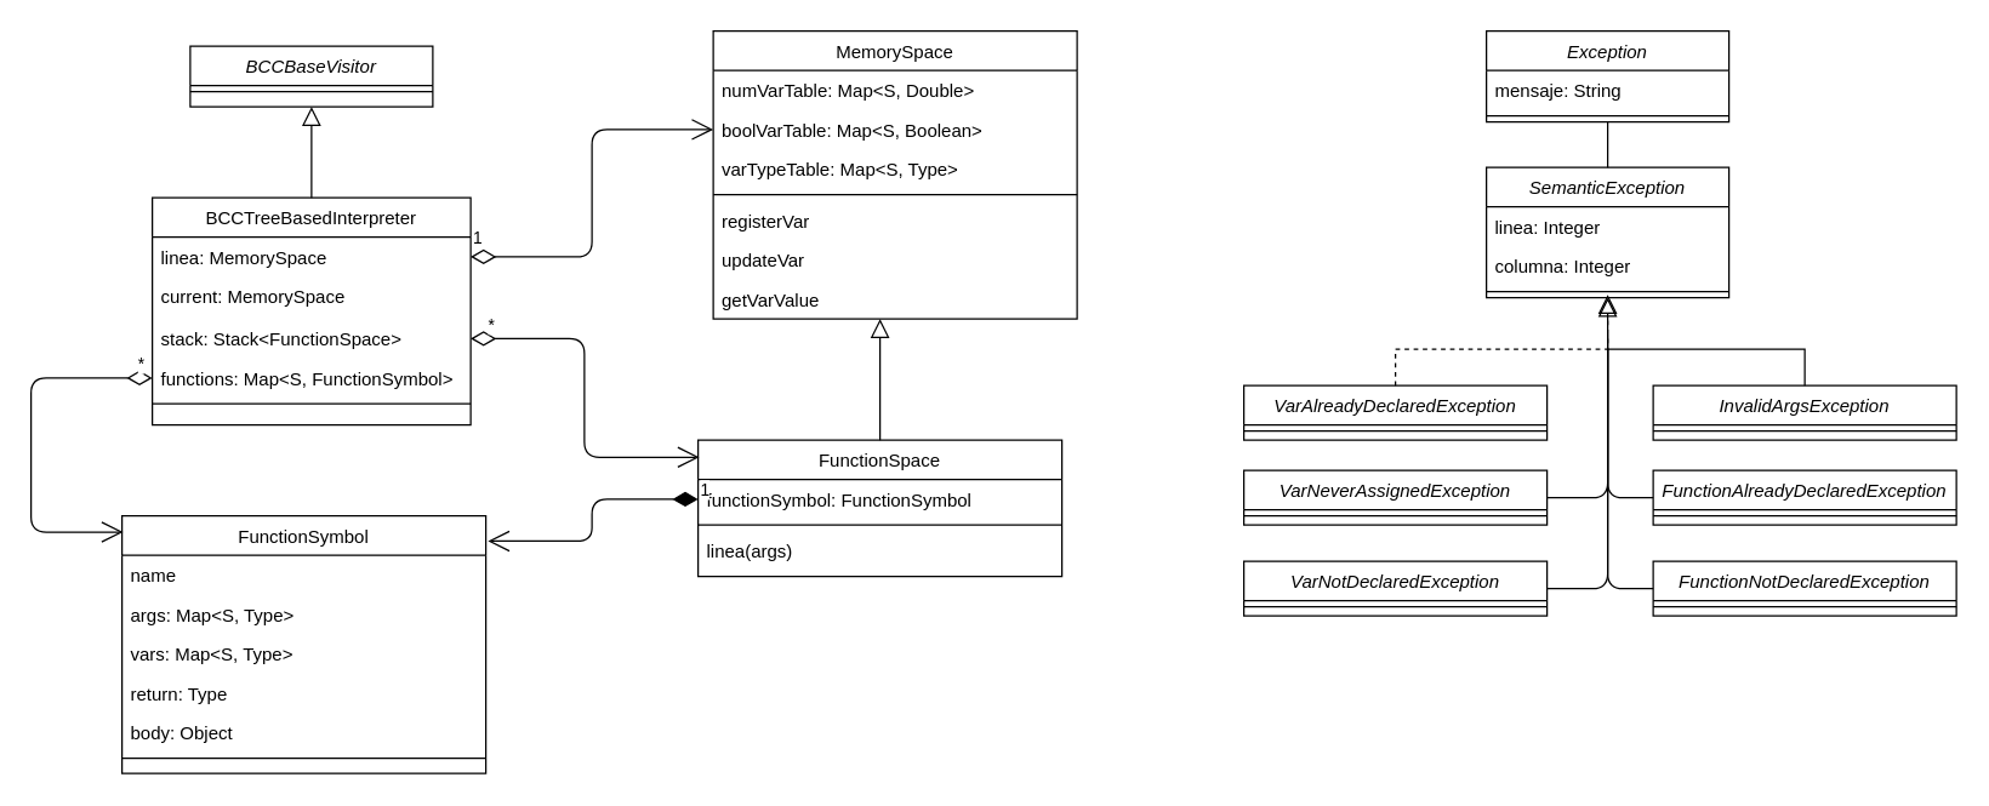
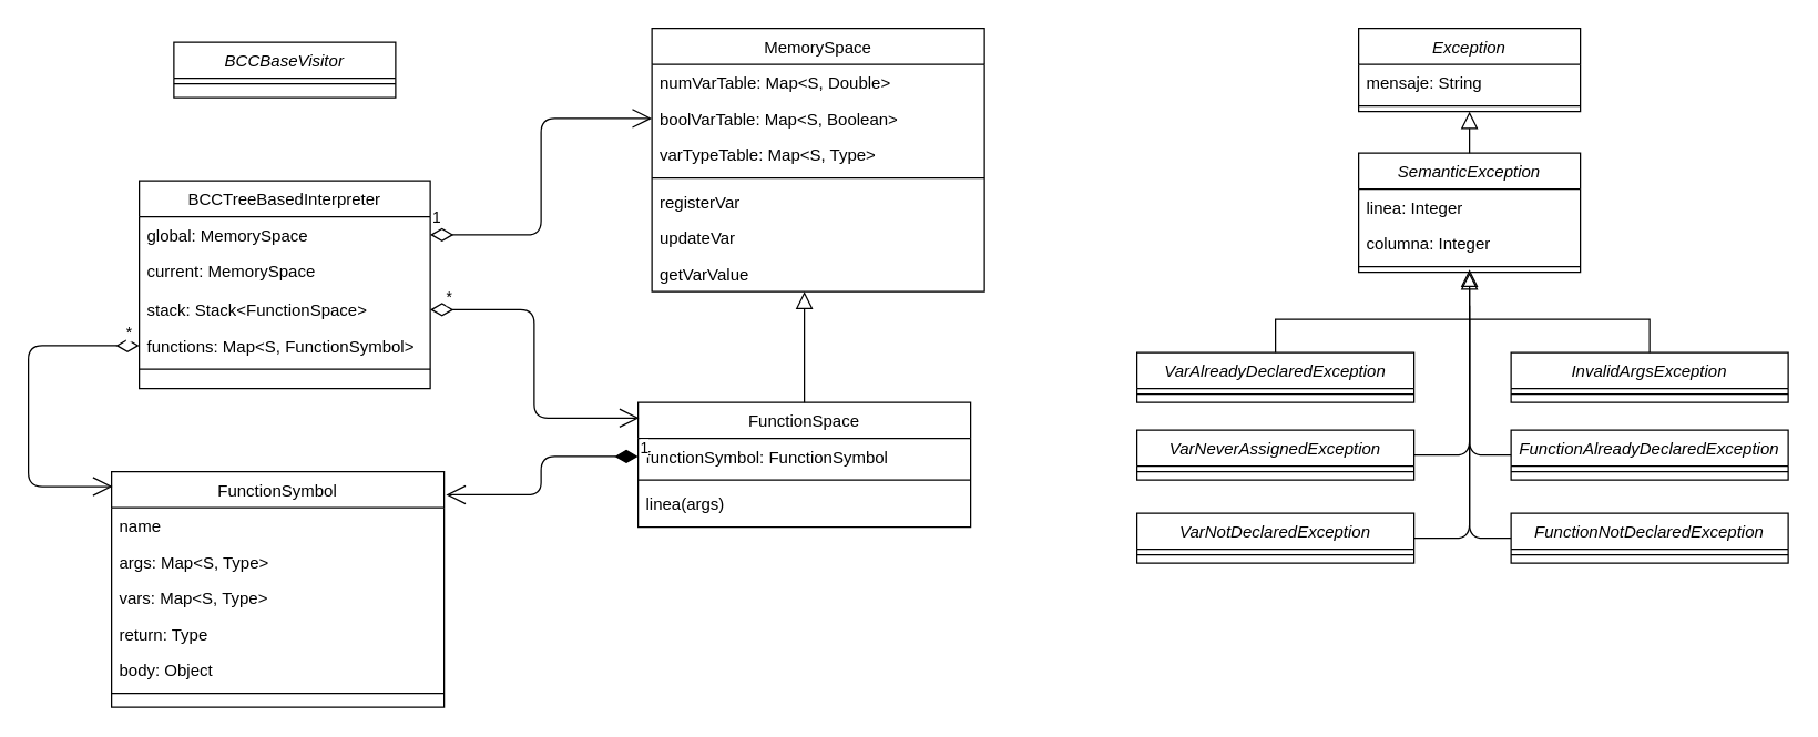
  <mxCell id="0" />
  <mxCell id="1" parent="0" />
  <mxCell id="2" value="BCCBaseVisitor" style="swimlane;fontStyle=2;align=center;verticalAlign=top;childLayout=stackLayout;horizontal=1;startSize=26;horizontalStack=0;resizeParent=1;resizeLast=0;collapsible=1;marginBottom=0;rounded=0;shadow=0;strokeWidth=1;" parent="1" vertex="1"><mxGeometry x="125" y="30" width="160" height="40" as="geometry"><mxRectangle x="230" y="140" width="160" height="26" as="alternateBounds" /></mxGeometry></mxCell>
  <mxCell id="3" value="" style="line;html=1;strokeWidth=1;align=left;verticalAlign=middle;spacingTop=-1;spacingLeft=3;spacingRight=3;rotatable=0;labelPosition=right;points=[];portConstraint=eastwest;" parent="2" vertex="1"><mxGeometry y="26" width="160" height="8" as="geometry" /></mxCell>
  <mxCell id="4" value="BCCTreeBasedInterpreter" style="swimlane;fontStyle=0;align=center;verticalAlign=top;childLayout=stackLayout;horizontal=1;startSize=26;horizontalStack=0;resizeParent=1;resizeLast=0;collapsible=1;marginBottom=0;rounded=0;shadow=0;strokeWidth=1;" parent="1" vertex="1"><mxGeometry x="100" y="130" width="210" height="150" as="geometry"><mxRectangle x="130" y="380" width="160" height="26" as="alternateBounds" /></mxGeometry></mxCell>
- <mxCell id="5" value="linea: MemorySpace" style="text;align=left;verticalAlign=top;spacingLeft=4;spacingRight=4;overflow=hidden;rotatable=0;points=[[0,0.5],[1,0.5]];portConstraint=eastwest;" parent="4" vertex="1"><mxGeometry y="26" width="210" height="26" as="geometry" /></mxCell>
+ <mxCell id="5" value="global: MemorySpace" style="text;align=left;verticalAlign=top;spacingLeft=4;spacingRight=4;overflow=hidden;rotatable=0;points=[[0,0.5],[1,0.5]];portConstraint=eastwest;" parent="4" vertex="1"><mxGeometry y="26" width="210" height="26" as="geometry" /></mxCell>
  <mxCell id="6" value="current: MemorySpace" style="text;align=left;verticalAlign=top;spacingLeft=4;spacingRight=4;overflow=hidden;rotatable=0;points=[[0,0.5],[1,0.5]];portConstraint=eastwest;rounded=0;shadow=0;html=0;" parent="4" vertex="1"><mxGeometry y="52" width="210" height="28" as="geometry" /></mxCell>
  <mxCell id="7" value="stack: Stack&lt;FunctionSpace&gt;" style="text;align=left;verticalAlign=top;spacingLeft=4;spacingRight=4;overflow=hidden;rotatable=0;points=[[0,0.5],[1,0.5]];portConstraint=eastwest;" vertex="1" parent="4"><mxGeometry y="80" width="210" height="26" as="geometry" /></mxCell>
  <mxCell id="8" value="functions: Map&lt;S, FunctionSymbol&gt;" style="text;align=left;verticalAlign=top;spacingLeft=4;spacingRight=4;overflow=hidden;rotatable=0;points=[[0,0.5],[1,0.5]];portConstraint=eastwest;" vertex="1" parent="4"><mxGeometry y="106" width="210" height="26" as="geometry" /></mxCell>
  <mxCell id="9" value="" style="line;html=1;strokeWidth=1;align=left;verticalAlign=middle;spacingTop=-1;spacingLeft=3;spacingRight=3;rotatable=0;labelPosition=right;points=[];portConstraint=eastwest;" parent="4" vertex="1"><mxGeometry y="132" width="210" height="8" as="geometry" /></mxCell>
- <mxCell id="10" value="" style="endArrow=block;endSize=10;endFill=0;shadow=0;strokeWidth=1;rounded=0;edgeStyle=elbowEdgeStyle;elbow=vertical;" parent="1" source="4" target="2" edge="1"><mxGeometry width="160" relative="1" as="geometry"><mxPoint x="100" y="113" as="sourcePoint" /><mxPoint x="100" y="113" as="targetPoint" /></mxGeometry></mxCell>
  <mxCell id="11" value="MemorySpace" style="swimlane;fontStyle=0;align=center;verticalAlign=top;childLayout=stackLayout;horizontal=1;startSize=26;horizontalStack=0;resizeParent=1;resizeLast=0;collapsible=1;marginBottom=0;rounded=0;shadow=0;strokeWidth=1;" parent="1" vertex="1"><mxGeometry x="470" y="20" width="240" height="190" as="geometry"><mxRectangle x="550" y="140" width="160" height="26" as="alternateBounds" /></mxGeometry></mxCell>
  <mxCell id="12" value="numVarTable: Map&lt;S, Double&gt;" style="text;align=left;verticalAlign=top;spacingLeft=4;spacingRight=4;overflow=hidden;rotatable=0;points=[[0,0.5],[1,0.5]];portConstraint=eastwest;" parent="11" vertex="1"><mxGeometry y="26" width="240" height="26" as="geometry" /></mxCell>
  <mxCell id="13" value="boolVarTable: Map&lt;S, Boolean&gt;" style="text;align=left;verticalAlign=top;spacingLeft=4;spacingRight=4;overflow=hidden;rotatable=0;points=[[0,0.5],[1,0.5]];portConstraint=eastwest;rounded=0;shadow=0;html=0;" parent="11" vertex="1"><mxGeometry y="52" width="240" height="26" as="geometry" /></mxCell>
  <mxCell id="14" value="varTypeTable: Map&lt;S, Type&gt;" style="text;align=left;verticalAlign=top;spacingLeft=4;spacingRight=4;overflow=hidden;rotatable=0;points=[[0,0.5],[1,0.5]];portConstraint=eastwest;rounded=0;shadow=0;html=0;" parent="11" vertex="1"><mxGeometry y="78" width="240" height="26" as="geometry" /></mxCell>
  <mxCell id="15" value="" style="line;html=1;strokeWidth=1;align=left;verticalAlign=middle;spacingTop=-1;spacingLeft=3;spacingRight=3;rotatable=0;labelPosition=right;points=[];portConstraint=eastwest;" parent="11" vertex="1"><mxGeometry y="104" width="240" height="8" as="geometry" /></mxCell>
  <mxCell id="16" value="registerVar" style="text;align=left;verticalAlign=top;spacingLeft=4;spacingRight=4;overflow=hidden;rotatable=0;points=[[0,0.5],[1,0.5]];portConstraint=eastwest;" parent="11" vertex="1"><mxGeometry y="112" width="240" height="26" as="geometry" /></mxCell>
  <mxCell id="17" value="updateVar" style="text;align=left;verticalAlign=top;spacingLeft=4;spacingRight=4;overflow=hidden;rotatable=0;points=[[0,0.5],[1,0.5]];portConstraint=eastwest;" parent="11" vertex="1"><mxGeometry y="138" width="240" height="26" as="geometry" /></mxCell>
  <mxCell id="18" value="getVarValue" style="text;align=left;verticalAlign=top;spacingLeft=4;spacingRight=4;overflow=hidden;rotatable=0;points=[[0,0.5],[1,0.5]];portConstraint=eastwest;" vertex="1" parent="11"><mxGeometry y="164" width="240" height="26" as="geometry" /></mxCell>
  <mxCell id="19" value="FunctionSpace" style="swimlane;fontStyle=0;align=center;verticalAlign=top;childLayout=stackLayout;horizontal=1;startSize=26;horizontalStack=0;resizeParent=1;resizeLast=0;collapsible=1;marginBottom=0;rounded=0;shadow=0;strokeWidth=1;" vertex="1" parent="1"><mxGeometry x="460" y="290" width="240" height="90" as="geometry"><mxRectangle x="550" y="140" width="160" height="26" as="alternateBounds" /></mxGeometry></mxCell>
  <mxCell id="20" value="functionSymbol: FunctionSymbol" style="text;align=left;verticalAlign=top;spacingLeft=4;spacingRight=4;overflow=hidden;rotatable=0;points=[[0,0.5],[1,0.5]];portConstraint=eastwest;rounded=0;shadow=0;html=0;" vertex="1" parent="19"><mxGeometry y="26" width="240" height="26" as="geometry" /></mxCell>
  <mxCell id="21" value="" style="line;html=1;strokeWidth=1;align=left;verticalAlign=middle;spacingTop=-1;spacingLeft=3;spacingRight=3;rotatable=0;labelPosition=right;points=[];portConstraint=eastwest;" vertex="1" parent="19"><mxGeometry y="52" width="240" height="8" as="geometry" /></mxCell>
  <mxCell id="22" value="linea(args)" style="text;align=left;verticalAlign=top;spacingLeft=4;spacingRight=4;overflow=hidden;rotatable=0;points=[[0,0.5],[1,0.5]];portConstraint=eastwest;" vertex="1" parent="19"><mxGeometry y="60" width="240" height="26" as="geometry" /></mxCell>
  <mxCell id="23" value="" style="endArrow=block;endSize=10;endFill=0;shadow=0;strokeWidth=1;rounded=0;edgeStyle=elbowEdgeStyle;elbow=vertical;exitX=0.5;exitY=0;exitDx=0;exitDy=0;" edge="1" parent="1" source="19"><mxGeometry width="160" relative="1" as="geometry"><mxPoint x="589.5" y="270" as="sourcePoint" /><mxPoint x="580" y="210" as="targetPoint" /></mxGeometry></mxCell>
  <mxCell id="24" value="1" style="endArrow=open;html=1;endSize=12;startArrow=diamondThin;startSize=14;startFill=0;edgeStyle=orthogonalEdgeStyle;align=left;verticalAlign=bottom;entryX=0;entryY=0.5;entryDx=0;entryDy=0;" edge="1" parent="1" source="5" target="13"><mxGeometry x="-1" y="3" relative="1" as="geometry"><mxPoint x="190" y="360" as="sourcePoint" /><mxPoint x="350" y="360" as="targetPoint" /></mxGeometry></mxCell>
  <mxCell id="25" value="*" style="endArrow=open;html=1;endSize=12;startArrow=diamondThin;startSize=14;startFill=0;edgeStyle=orthogonalEdgeStyle;align=left;verticalAlign=bottom;entryX=0.003;entryY=0.126;entryDx=0;entryDy=0;entryPerimeter=0;" edge="1" parent="1" source="7" target="19"><mxGeometry x="-0.913" relative="1" as="geometry"><mxPoint x="310" y="204" as="sourcePoint" /><mxPoint x="470" y="120" as="targetPoint" /><mxPoint as="offset" /></mxGeometry></mxCell>
  <mxCell id="26" value="FunctionSymbol" style="swimlane;fontStyle=0;align=center;verticalAlign=top;childLayout=stackLayout;horizontal=1;startSize=26;horizontalStack=0;resizeParent=1;resizeLast=0;collapsible=1;marginBottom=0;rounded=0;shadow=0;strokeWidth=1;" vertex="1" parent="1"><mxGeometry x="80" y="340" width="240" height="170" as="geometry"><mxRectangle x="550" y="140" width="160" height="26" as="alternateBounds" /></mxGeometry></mxCell>
  <mxCell id="27" value="name" style="text;align=left;verticalAlign=top;spacingLeft=4;spacingRight=4;overflow=hidden;rotatable=0;points=[[0,0.5],[1,0.5]];portConstraint=eastwest;rounded=0;shadow=0;html=0;" vertex="1" parent="26"><mxGeometry y="26" width="240" height="26" as="geometry" /></mxCell>
  <mxCell id="28" value="args: Map&lt;S, Type&gt;" style="text;align=left;verticalAlign=top;spacingLeft=4;spacingRight=4;overflow=hidden;rotatable=0;points=[[0,0.5],[1,0.5]];portConstraint=eastwest;rounded=0;shadow=0;html=0;" vertex="1" parent="26"><mxGeometry y="52" width="240" height="26" as="geometry" /></mxCell>
  <mxCell id="29" value="vars: Map&lt;S, Type&gt;" style="text;align=left;verticalAlign=top;spacingLeft=4;spacingRight=4;overflow=hidden;rotatable=0;points=[[0,0.5],[1,0.5]];portConstraint=eastwest;rounded=0;shadow=0;html=0;" vertex="1" parent="26"><mxGeometry y="78" width="240" height="26" as="geometry" /></mxCell>
  <mxCell id="30" value="return: Type" style="text;align=left;verticalAlign=top;spacingLeft=4;spacingRight=4;overflow=hidden;rotatable=0;points=[[0,0.5],[1,0.5]];portConstraint=eastwest;rounded=0;shadow=0;html=0;" vertex="1" parent="26"><mxGeometry y="104" width="240" height="26" as="geometry" /></mxCell>
  <mxCell id="31" value="body: Object" style="text;align=left;verticalAlign=top;spacingLeft=4;spacingRight=4;overflow=hidden;rotatable=0;points=[[0,0.5],[1,0.5]];portConstraint=eastwest;rounded=0;shadow=0;html=0;" vertex="1" parent="26"><mxGeometry y="130" width="240" height="26" as="geometry" /></mxCell>
  <mxCell id="32" value="" style="line;html=1;strokeWidth=1;align=left;verticalAlign=middle;spacingTop=-1;spacingLeft=3;spacingRight=3;rotatable=0;labelPosition=right;points=[];portConstraint=eastwest;" vertex="1" parent="26"><mxGeometry y="156" width="240" height="8" as="geometry" /></mxCell>
  <mxCell id="33" value="1" style="endArrow=open;html=1;endSize=12;startArrow=diamondThin;startSize=14;startFill=1;edgeStyle=orthogonalEdgeStyle;align=left;verticalAlign=bottom;exitX=0;exitY=0.5;exitDx=0;exitDy=0;entryX=1.006;entryY=0.098;entryDx=0;entryDy=0;entryPerimeter=0;" edge="1" parent="1" source="20" target="26"><mxGeometry x="-1" y="3" relative="1" as="geometry"><mxPoint x="410" y="410" as="sourcePoint" /><mxPoint x="570" y="410" as="targetPoint" /></mxGeometry></mxCell>
  <mxCell id="34" value="*" style="endArrow=open;html=1;endSize=12;startArrow=diamondThin;startSize=14;startFill=0;edgeStyle=orthogonalEdgeStyle;align=left;verticalAlign=bottom;entryX=0.003;entryY=0.063;entryDx=0;entryDy=0;entryPerimeter=0;exitX=0;exitY=0.5;exitDx=0;exitDy=0;" edge="1" parent="1" source="8" target="26"><mxGeometry x="-0.913" relative="1" as="geometry"><mxPoint x="320" y="233" as="sourcePoint" /><mxPoint x="470.72" y="311.34" as="targetPoint" /><mxPoint as="offset" /><Array as="points"><mxPoint x="20" y="249" /><mxPoint x="20" y="351" /></Array></mxGeometry></mxCell>
  <mxCell id="35" value="Exception" style="swimlane;fontStyle=2;align=center;verticalAlign=top;childLayout=stackLayout;horizontal=1;startSize=26;horizontalStack=0;resizeParent=1;resizeLast=0;collapsible=1;marginBottom=0;rounded=0;shadow=0;strokeWidth=1;" vertex="1" parent="1"><mxGeometry x="980" y="20" width="160" height="60" as="geometry"><mxRectangle x="230" y="140" width="160" height="26" as="alternateBounds" /></mxGeometry></mxCell>
  <mxCell id="36" value="mensaje: String" style="text;align=left;verticalAlign=top;spacingLeft=4;spacingRight=4;overflow=hidden;rotatable=0;points=[[0,0.5],[1,0.5]];portConstraint=eastwest;" vertex="1" parent="35"><mxGeometry y="26" width="160" height="26" as="geometry" /></mxCell>
  <mxCell id="37" value="" style="line;html=1;strokeWidth=1;align=left;verticalAlign=middle;spacingTop=-1;spacingLeft=3;spacingRight=3;rotatable=0;labelPosition=right;points=[];portConstraint=eastwest;" vertex="1" parent="35"><mxGeometry y="52" width="160" height="8" as="geometry" /></mxCell>
  <mxCell id="38" value="SemanticException" style="swimlane;fontStyle=2;align=center;verticalAlign=top;childLayout=stackLayout;horizontal=1;startSize=26;horizontalStack=0;resizeParent=1;resizeLast=0;collapsible=1;marginBottom=0;rounded=0;shadow=0;strokeWidth=1;" vertex="1" parent="1"><mxGeometry x="980" y="110" width="160" height="86" as="geometry"><mxRectangle x="230" y="140" width="160" height="26" as="alternateBounds" /></mxGeometry></mxCell>
  <mxCell id="39" value="linea: Integer" style="text;align=left;verticalAlign=top;spacingLeft=4;spacingRight=4;overflow=hidden;rotatable=0;points=[[0,0.5],[1,0.5]];portConstraint=eastwest;" vertex="1" parent="38"><mxGeometry y="26" width="160" height="26" as="geometry" /></mxCell>
  <mxCell id="40" value="columna: Integer" style="text;align=left;verticalAlign=top;spacingLeft=4;spacingRight=4;overflow=hidden;rotatable=0;points=[[0,0.5],[1,0.5]];portConstraint=eastwest;" vertex="1" parent="38"><mxGeometry y="52" width="160" height="26" as="geometry" /></mxCell>
  <mxCell id="41" value="" style="line;html=1;strokeWidth=1;align=left;verticalAlign=middle;spacingTop=-1;spacingLeft=3;spacingRight=3;rotatable=0;labelPosition=right;points=[];portConstraint=eastwest;" vertex="1" parent="38"><mxGeometry y="78" width="160" height="8" as="geometry" /></mxCell>
- <mxCell id="42" value="" style="endArrow=none;endSize=10;endFill=0;shadow=0;strokeWidth=1;rounded=0;edgeStyle=elbowEdgeStyle;elbow=vertical;entryX=0.5;entryY=1;entryDx=0;entryDy=0;exitX=0.5;exitY=0;exitDx=0;exitDy=0;" edge="1" parent="1" source="38" target="35"><mxGeometry width="160" relative="1" as="geometry"><mxPoint x="1070" y="100" as="sourcePoint" /><mxPoint x="1050" y="165" as="targetPoint" /></mxGeometry></mxCell>
+ <mxCell id="42" value="" style="endArrow=block;endSize=10;endFill=0;shadow=0;strokeWidth=1;rounded=0;edgeStyle=elbowEdgeStyle;elbow=vertical;entryX=0.5;entryY=1;entryDx=0;entryDy=0;exitX=0.5;exitY=0;exitDx=0;exitDy=0;" edge="1" parent="1" source="38" target="35"><mxGeometry width="160" relative="1" as="geometry"><mxPoint x="1070" y="100" as="sourcePoint" /><mxPoint x="1050" y="165" as="targetPoint" /></mxGeometry></mxCell>
  <mxCell id="43" value="VarAlreadyDeclaredException" style="swimlane;fontStyle=2;align=center;verticalAlign=top;childLayout=stackLayout;horizontal=1;startSize=26;horizontalStack=0;resizeParent=1;resizeLast=0;collapsible=1;marginBottom=0;rounded=0;shadow=0;strokeWidth=1;" vertex="1" parent="1"><mxGeometry x="820" y="254" width="200" height="36" as="geometry"><mxRectangle x="230" y="140" width="160" height="26" as="alternateBounds" /></mxGeometry></mxCell>
  <mxCell id="44" value="" style="line;html=1;strokeWidth=1;align=left;verticalAlign=middle;spacingTop=-1;spacingLeft=3;spacingRight=3;rotatable=0;labelPosition=right;points=[];portConstraint=eastwest;" vertex="1" parent="43"><mxGeometry y="26" width="200" height="8" as="geometry" /></mxCell>
  <mxCell id="45" value="VarNeverAssignedException" style="swimlane;fontStyle=2;align=center;verticalAlign=top;childLayout=stackLayout;horizontal=1;startSize=26;horizontalStack=0;resizeParent=1;resizeLast=0;collapsible=1;marginBottom=0;rounded=0;shadow=0;strokeWidth=1;" vertex="1" parent="1"><mxGeometry x="820" y="310" width="200" height="36" as="geometry"><mxRectangle x="230" y="140" width="160" height="26" as="alternateBounds" /></mxGeometry></mxCell>
  <mxCell id="46" value="" style="line;html=1;strokeWidth=1;align=left;verticalAlign=middle;spacingTop=-1;spacingLeft=3;spacingRight=3;rotatable=0;labelPosition=right;points=[];portConstraint=eastwest;" vertex="1" parent="45"><mxGeometry y="26" width="200" height="8" as="geometry" /></mxCell>
  <mxCell id="47" value="VarNotDeclaredException" style="swimlane;fontStyle=2;align=center;verticalAlign=top;childLayout=stackLayout;horizontal=1;startSize=26;horizontalStack=0;resizeParent=1;resizeLast=0;collapsible=1;marginBottom=0;rounded=0;shadow=0;strokeWidth=1;" vertex="1" parent="1"><mxGeometry x="820" y="370" width="200" height="36" as="geometry"><mxRectangle x="230" y="140" width="160" height="26" as="alternateBounds" /></mxGeometry></mxCell>
  <mxCell id="48" value="" style="line;html=1;strokeWidth=1;align=left;verticalAlign=middle;spacingTop=-1;spacingLeft=3;spacingRight=3;rotatable=0;labelPosition=right;points=[];portConstraint=eastwest;" vertex="1" parent="47"><mxGeometry y="26" width="200" height="8" as="geometry" /></mxCell>
  <mxCell id="49" value="InvalidArgsException" style="swimlane;fontStyle=2;align=center;verticalAlign=top;childLayout=stackLayout;horizontal=1;startSize=26;horizontalStack=0;resizeParent=1;resizeLast=0;collapsible=1;marginBottom=0;rounded=0;shadow=0;strokeWidth=1;" vertex="1" parent="1"><mxGeometry x="1090" y="254" width="200" height="36" as="geometry"><mxRectangle x="230" y="140" width="160" height="26" as="alternateBounds" /></mxGeometry></mxCell>
  <mxCell id="50" value="" style="line;html=1;strokeWidth=1;align=left;verticalAlign=middle;spacingTop=-1;spacingLeft=3;spacingRight=3;rotatable=0;labelPosition=right;points=[];portConstraint=eastwest;" vertex="1" parent="49"><mxGeometry y="26" width="200" height="8" as="geometry" /></mxCell>
  <mxCell id="51" value="FunctionAlreadyDeclaredException" style="swimlane;fontStyle=2;align=center;verticalAlign=top;childLayout=stackLayout;horizontal=1;startSize=26;horizontalStack=0;resizeParent=1;resizeLast=0;collapsible=1;marginBottom=0;rounded=0;shadow=0;strokeWidth=1;" vertex="1" parent="1"><mxGeometry x="1090" y="310" width="200" height="36" as="geometry"><mxRectangle x="230" y="140" width="160" height="26" as="alternateBounds" /></mxGeometry></mxCell>
  <mxCell id="52" value="" style="line;html=1;strokeWidth=1;align=left;verticalAlign=middle;spacingTop=-1;spacingLeft=3;spacingRight=3;rotatable=0;labelPosition=right;points=[];portConstraint=eastwest;" vertex="1" parent="51"><mxGeometry y="26" width="200" height="8" as="geometry" /></mxCell>
  <mxCell id="53" value="FunctionNotDeclaredException" style="swimlane;fontStyle=2;align=center;verticalAlign=top;childLayout=stackLayout;horizontal=1;startSize=26;horizontalStack=0;resizeParent=1;resizeLast=0;collapsible=1;marginBottom=0;rounded=0;shadow=0;strokeWidth=1;" vertex="1" parent="1"><mxGeometry x="1090" y="370" width="200" height="36" as="geometry"><mxRectangle x="230" y="140" width="160" height="26" as="alternateBounds" /></mxGeometry></mxCell>
  <mxCell id="54" value="" style="line;html=1;strokeWidth=1;align=left;verticalAlign=middle;spacingTop=-1;spacingLeft=3;spacingRight=3;rotatable=0;labelPosition=right;points=[];portConstraint=eastwest;" vertex="1" parent="53"><mxGeometry y="26" width="200" height="8" as="geometry" /></mxCell>
- <mxCell id="55" value="" style="endArrow=block;endSize=10;endFill=0;shadow=0;strokeWidth=1;rounded=0;edgeStyle=elbowEdgeStyle;elbow=vertical;entryX=0.5;entryY=1;entryDx=0;entryDy=0;exitX=0.5;exitY=0;exitDx=0;exitDy=0;dashed=1;" edge="1" parent="1" source="43" target="38"><mxGeometry width="160" relative="1" as="geometry"><mxPoint x="1070" y="120" as="sourcePoint" /><mxPoint x="1070" y="90" as="targetPoint" /><Array as="points"><mxPoint x="990" y="230" /></Array></mxGeometry></mxCell>
+ <mxCell id="55" value="" style="endArrow=block;endSize=10;endFill=0;shadow=0;strokeWidth=1;rounded=0;edgeStyle=elbowEdgeStyle;elbow=vertical;entryX=0.5;entryY=1;entryDx=0;entryDy=0;exitX=0.5;exitY=0;exitDx=0;exitDy=0;" edge="1" parent="1" source="43" target="38"><mxGeometry width="160" relative="1" as="geometry"><mxPoint x="1070" y="120" as="sourcePoint" /><mxPoint x="1070" y="90" as="targetPoint" /><Array as="points"><mxPoint x="990" y="230" /></Array></mxGeometry></mxCell>
  <mxCell id="56" value="" style="endArrow=block;endSize=10;endFill=0;shadow=0;strokeWidth=1;rounded=0;edgeStyle=elbowEdgeStyle;elbow=vertical;exitX=0.5;exitY=0;exitDx=0;exitDy=0;" edge="1" parent="1" source="49"><mxGeometry width="160" relative="1" as="geometry"><mxPoint x="930" y="264" as="sourcePoint" /><mxPoint x="1060" y="194" as="targetPoint" /><Array as="points"><mxPoint x="1130" y="230" /></Array></mxGeometry></mxCell>
  <mxCell id="57" value="" style="endArrow=none;html=1;exitX=1;exitY=0.5;exitDx=0;exitDy=0;" edge="1" parent="1" source="45"><mxGeometry width="50" height="50" relative="1" as="geometry"><mxPoint x="1010" y="350" as="sourcePoint" /><mxPoint x="1060" y="230" as="targetPoint" /><Array as="points"><mxPoint x="1060" y="328" /></Array></mxGeometry></mxCell>
  <mxCell id="58" value="" style="endArrow=none;html=1;exitX=1;exitY=0.5;exitDx=0;exitDy=0;" edge="1" parent="1" source="47"><mxGeometry width="50" height="50" relative="1" as="geometry"><mxPoint x="1030" y="338" as="sourcePoint" /><mxPoint x="1060" y="230" as="targetPoint" /><Array as="points"><mxPoint x="1060" y="388" /></Array></mxGeometry></mxCell>
  <mxCell id="59" value="" style="endArrow=none;html=1;exitX=0;exitY=0.5;exitDx=0;exitDy=0;" edge="1" parent="1" source="51"><mxGeometry width="50" height="50" relative="1" as="geometry"><mxPoint x="1030" y="338" as="sourcePoint" /><mxPoint x="1060" y="220" as="targetPoint" /><Array as="points"><mxPoint x="1060" y="328" /></Array></mxGeometry></mxCell>
  <mxCell id="60" value="" style="endArrow=none;html=1;exitX=0;exitY=0.5;exitDx=0;exitDy=0;" edge="1" parent="1" source="53"><mxGeometry width="50" height="50" relative="1" as="geometry"><mxPoint x="1100" y="338" as="sourcePoint" /><mxPoint x="1060" y="230" as="targetPoint" /><Array as="points"><mxPoint x="1060" y="388" /></Array></mxGeometry></mxCell>
